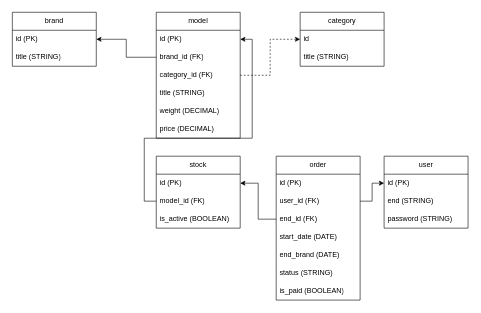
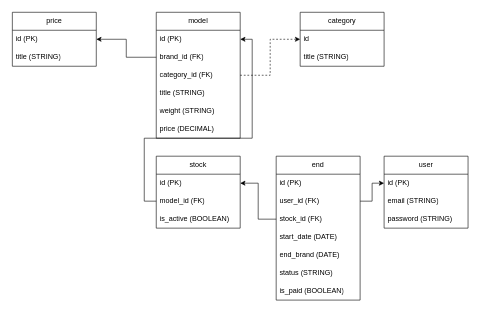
  <mxCell id="0" />
  <mxCell id="1" parent="0" />
  <mxCell id="2" value="category" style="swimlane;fontStyle=0;childLayout=stackLayout;horizontal=1;startSize=30;horizontalStack=0;resizeParent=1;resizeParentMax=0;resizeLast=0;collapsible=1;marginBottom=0;whiteSpace=wrap;html=1;" vertex="1" parent="1"><mxGeometry x="500" y="20" width="140" height="90" as="geometry" /></mxCell>
  <mxCell id="3" value="id" style="text;strokeColor=none;fillColor=none;align=left;verticalAlign=middle;spacingLeft=4;spacingRight=4;overflow=hidden;points=[[0,0.5],[1,0.5]];portConstraint=eastwest;rotatable=0;whiteSpace=wrap;html=1;" vertex="1" parent="2"><mxGeometry y="30" width="140" height="30" as="geometry" /></mxCell>
  <mxCell id="4" value="title (STRING)" style="text;strokeColor=none;fillColor=none;align=left;verticalAlign=middle;spacingLeft=4;spacingRight=4;overflow=hidden;points=[[0,0.5],[1,0.5]];portConstraint=eastwest;rotatable=0;whiteSpace=wrap;html=1;" vertex="1" parent="2"><mxGeometry y="60" width="140" height="30" as="geometry" /></mxCell>
- <mxCell id="5" value="brand" style="swimlane;fontStyle=0;childLayout=stackLayout;horizontal=1;startSize=30;horizontalStack=0;resizeParent=1;resizeParentMax=0;resizeLast=0;collapsible=1;marginBottom=0;whiteSpace=wrap;html=1;" vertex="1" parent="1"><mxGeometry x="20" y="20" width="140" height="90" as="geometry" /></mxCell>
+ <mxCell id="5" value="price" style="swimlane;fontStyle=0;childLayout=stackLayout;horizontal=1;startSize=30;horizontalStack=0;resizeParent=1;resizeParentMax=0;resizeLast=0;collapsible=1;marginBottom=0;whiteSpace=wrap;html=1;" vertex="1" parent="1"><mxGeometry x="20" y="20" width="140" height="90" as="geometry" /></mxCell>
  <mxCell id="6" value="id (PK)" style="text;strokeColor=none;fillColor=none;align=left;verticalAlign=middle;spacingLeft=4;spacingRight=4;overflow=hidden;points=[[0,0.5],[1,0.5]];portConstraint=eastwest;rotatable=0;whiteSpace=wrap;html=1;" vertex="1" parent="5"><mxGeometry y="30" width="140" height="30" as="geometry" /></mxCell>
  <mxCell id="7" value="title (STRING)" style="text;strokeColor=none;fillColor=none;align=left;verticalAlign=middle;spacingLeft=4;spacingRight=4;overflow=hidden;points=[[0,0.5],[1,0.5]];portConstraint=eastwest;rotatable=0;whiteSpace=wrap;html=1;" vertex="1" parent="5"><mxGeometry y="60" width="140" height="30" as="geometry" /></mxCell>
  <mxCell id="8" value="model" style="swimlane;fontStyle=0;childLayout=stackLayout;horizontal=1;startSize=30;horizontalStack=0;resizeParent=1;resizeParentMax=0;resizeLast=0;collapsible=1;marginBottom=0;whiteSpace=wrap;html=1;" vertex="1" parent="1"><mxGeometry x="260" y="20" width="140" height="210" as="geometry" /></mxCell>
  <mxCell id="9" value="id (PK)" style="text;strokeColor=none;fillColor=none;align=left;verticalAlign=middle;spacingLeft=4;spacingRight=4;overflow=hidden;points=[[0,0.5],[1,0.5]];portConstraint=eastwest;rotatable=0;whiteSpace=wrap;html=1;" vertex="1" parent="8"><mxGeometry y="30" width="140" height="30" as="geometry" /></mxCell>
  <mxCell id="10" value="brand_id (FK)" style="text;strokeColor=none;fillColor=none;align=left;verticalAlign=middle;spacingLeft=4;spacingRight=4;overflow=hidden;points=[[0,0.5],[1,0.5]];portConstraint=eastwest;rotatable=0;whiteSpace=wrap;html=1;" vertex="1" parent="8"><mxGeometry y="60" width="140" height="30" as="geometry" /></mxCell>
  <mxCell id="11" value="category_id (FK)" style="text;strokeColor=none;fillColor=none;align=left;verticalAlign=middle;spacingLeft=4;spacingRight=4;overflow=hidden;points=[[0,0.5],[1,0.5]];portConstraint=eastwest;rotatable=0;whiteSpace=wrap;html=1;" vertex="1" parent="8"><mxGeometry y="90" width="140" height="30" as="geometry" /></mxCell>
  <mxCell id="12" value="title&amp;nbsp;(STRING)" style="text;strokeColor=none;fillColor=none;align=left;verticalAlign=middle;spacingLeft=4;spacingRight=4;overflow=hidden;points=[[0,0.5],[1,0.5]];portConstraint=eastwest;rotatable=0;whiteSpace=wrap;html=1;" vertex="1" parent="8"><mxGeometry y="120" width="140" height="30" as="geometry" /></mxCell>
- <mxCell id="13" value="weight (DECIMAL)" style="text;strokeColor=none;fillColor=none;align=left;verticalAlign=middle;spacingLeft=4;spacingRight=4;overflow=hidden;points=[[0,0.5],[1,0.5]];portConstraint=eastwest;rotatable=0;whiteSpace=wrap;html=1;" vertex="1" parent="8"><mxGeometry y="150" width="140" height="30" as="geometry" /></mxCell>
+ <mxCell id="13" value="weight (STRING)" style="text;strokeColor=none;fillColor=none;align=left;verticalAlign=middle;spacingLeft=4;spacingRight=4;overflow=hidden;points=[[0,0.5],[1,0.5]];portConstraint=eastwest;rotatable=0;whiteSpace=wrap;html=1;" vertex="1" parent="8"><mxGeometry y="150" width="140" height="30" as="geometry" /></mxCell>
  <mxCell id="14" value="price (DECIMAL)" style="text;strokeColor=none;fillColor=none;align=left;verticalAlign=middle;spacingLeft=4;spacingRight=4;overflow=hidden;points=[[0,0.5],[1,0.5]];portConstraint=eastwest;rotatable=0;whiteSpace=wrap;html=1;" vertex="1" parent="8"><mxGeometry y="180" width="140" height="30" as="geometry" /></mxCell>
  <mxCell id="15" style="edgeStyle=orthogonalEdgeStyle;rounded=0;orthogonalLoop=1;jettySize=auto;html=1;exitX=1;exitY=0.5;exitDx=0;exitDy=0;entryX=0;entryY=0.5;entryDx=0;entryDy=0;dashed=1;" edge="1" parent="1" source="11" target="3"><mxGeometry relative="1" as="geometry" /></mxCell>
  <mxCell id="16" value="stock" style="swimlane;fontStyle=0;childLayout=stackLayout;horizontal=1;startSize=30;horizontalStack=0;resizeParent=1;resizeParentMax=0;resizeLast=0;collapsible=1;marginBottom=0;whiteSpace=wrap;html=1;" vertex="1" parent="1"><mxGeometry x="260" y="260" width="140" height="120" as="geometry" /></mxCell>
  <mxCell id="17" value="id (PK)" style="text;strokeColor=none;fillColor=none;align=left;verticalAlign=middle;spacingLeft=4;spacingRight=4;overflow=hidden;points=[[0,0.5],[1,0.5]];portConstraint=eastwest;rotatable=0;whiteSpace=wrap;html=1;" vertex="1" parent="16"><mxGeometry y="30" width="140" height="30" as="geometry" /></mxCell>
  <mxCell id="18" value="model_id (FK)" style="text;strokeColor=none;fillColor=none;align=left;verticalAlign=middle;spacingLeft=4;spacingRight=4;overflow=hidden;points=[[0,0.5],[1,0.5]];portConstraint=eastwest;rotatable=0;whiteSpace=wrap;html=1;" vertex="1" parent="16"><mxGeometry y="60" width="140" height="30" as="geometry" /></mxCell>
  <mxCell id="19" value="is_active (BOOLEAN)" style="text;strokeColor=none;fillColor=none;align=left;verticalAlign=middle;spacingLeft=4;spacingRight=4;overflow=hidden;points=[[0,0.5],[1,0.5]];portConstraint=eastwest;rotatable=0;whiteSpace=wrap;html=1;" vertex="1" parent="16"><mxGeometry y="90" width="140" height="30" as="geometry" /></mxCell>
  <mxCell id="20" style="edgeStyle=orthogonalEdgeStyle;rounded=0;orthogonalLoop=1;jettySize=auto;html=1;exitX=0;exitY=0.5;exitDx=0;exitDy=0;entryX=1;entryY=0.5;entryDx=0;entryDy=0;" edge="1" parent="1" source="18" target="9"><mxGeometry relative="1" as="geometry"><Array as="points"><mxPoint x="240" y="335" /><mxPoint x="240" y="230" /><mxPoint x="420" y="230" /><mxPoint x="420" y="65" /></Array></mxGeometry></mxCell>
- <mxCell id="21" value="order" style="swimlane;fontStyle=0;childLayout=stackLayout;horizontal=1;startSize=30;horizontalStack=0;resizeParent=1;resizeParentMax=0;resizeLast=0;collapsible=1;marginBottom=0;whiteSpace=wrap;html=1;" vertex="1" parent="1"><mxGeometry x="460" y="260" width="140" height="240" as="geometry" /></mxCell>
+ <mxCell id="21" value="end" style="swimlane;fontStyle=0;childLayout=stackLayout;horizontal=1;startSize=30;horizontalStack=0;resizeParent=1;resizeParentMax=0;resizeLast=0;collapsible=1;marginBottom=0;whiteSpace=wrap;html=1;" vertex="1" parent="1"><mxGeometry x="460" y="260" width="140" height="240" as="geometry" /></mxCell>
  <mxCell id="22" value="id (PK)" style="text;strokeColor=none;fillColor=none;align=left;verticalAlign=middle;spacingLeft=4;spacingRight=4;overflow=hidden;points=[[0,0.5],[1,0.5]];portConstraint=eastwest;rotatable=0;whiteSpace=wrap;html=1;" vertex="1" parent="21"><mxGeometry y="30" width="140" height="30" as="geometry" /></mxCell>
  <mxCell id="23" value="user_id (FK)" style="text;strokeColor=none;fillColor=none;align=left;verticalAlign=middle;spacingLeft=4;spacingRight=4;overflow=hidden;points=[[0,0.5],[1,0.5]];portConstraint=eastwest;rotatable=0;whiteSpace=wrap;html=1;" vertex="1" parent="21"><mxGeometry y="60" width="140" height="30" as="geometry" /></mxCell>
- <mxCell id="24" value="end_id (FK)" style="text;strokeColor=none;fillColor=none;align=left;verticalAlign=middle;spacingLeft=4;spacingRight=4;overflow=hidden;points=[[0,0.5],[1,0.5]];portConstraint=eastwest;rotatable=0;whiteSpace=wrap;html=1;" vertex="1" parent="21"><mxGeometry y="90" width="140" height="30" as="geometry" /></mxCell>
+ <mxCell id="24" value="stock_id (FK)" style="text;strokeColor=none;fillColor=none;align=left;verticalAlign=middle;spacingLeft=4;spacingRight=4;overflow=hidden;points=[[0,0.5],[1,0.5]];portConstraint=eastwest;rotatable=0;whiteSpace=wrap;html=1;" vertex="1" parent="21"><mxGeometry y="90" width="140" height="30" as="geometry" /></mxCell>
  <mxCell id="25" value="start_date (DATE)" style="text;strokeColor=none;fillColor=none;align=left;verticalAlign=middle;spacingLeft=4;spacingRight=4;overflow=hidden;points=[[0,0.5],[1,0.5]];portConstraint=eastwest;rotatable=0;whiteSpace=wrap;html=1;" vertex="1" parent="21"><mxGeometry y="120" width="140" height="30" as="geometry" /></mxCell>
  <mxCell id="26" value="end_brand (DATE)" style="text;strokeColor=none;fillColor=none;align=left;verticalAlign=middle;spacingLeft=4;spacingRight=4;overflow=hidden;points=[[0,0.5],[1,0.5]];portConstraint=eastwest;rotatable=0;whiteSpace=wrap;html=1;" vertex="1" parent="21"><mxGeometry y="150" width="140" height="30" as="geometry" /></mxCell>
  <mxCell id="27" value="status (STRING)" style="text;strokeColor=none;fillColor=none;align=left;verticalAlign=middle;spacingLeft=4;spacingRight=4;overflow=hidden;points=[[0,0.5],[1,0.5]];portConstraint=eastwest;rotatable=0;whiteSpace=wrap;html=1;" vertex="1" parent="21"><mxGeometry y="180" width="140" height="30" as="geometry" /></mxCell>
  <mxCell id="28" value="is_paid (BOOLEAN)" style="text;strokeColor=none;fillColor=none;align=left;verticalAlign=middle;spacingLeft=4;spacingRight=4;overflow=hidden;points=[[0,0.5],[1,0.5]];portConstraint=eastwest;rotatable=0;whiteSpace=wrap;html=1;" vertex="1" parent="21"><mxGeometry y="210" width="140" height="30" as="geometry" /></mxCell>
  <mxCell id="29" style="edgeStyle=orthogonalEdgeStyle;rounded=0;orthogonalLoop=1;jettySize=auto;html=1;exitX=0;exitY=0.5;exitDx=0;exitDy=0;entryX=1;entryY=0.5;entryDx=0;entryDy=0;" edge="1" parent="1" source="24" target="17"><mxGeometry relative="1" as="geometry" /></mxCell>
  <mxCell id="30" style="edgeStyle=orthogonalEdgeStyle;rounded=0;orthogonalLoop=1;jettySize=auto;html=1;entryX=1;entryY=0.5;entryDx=0;entryDy=0;" edge="1" parent="1" source="10" target="6"><mxGeometry relative="1" as="geometry" /></mxCell>
  <mxCell id="31" value="user" style="swimlane;fontStyle=0;childLayout=stackLayout;horizontal=1;startSize=30;horizontalStack=0;resizeParent=1;resizeParentMax=0;resizeLast=0;collapsible=1;marginBottom=0;whiteSpace=wrap;html=1;" vertex="1" parent="1"><mxGeometry x="640" y="260" width="140" height="120" as="geometry" /></mxCell>
  <mxCell id="32" value="id (PK)" style="text;strokeColor=none;fillColor=none;align=left;verticalAlign=middle;spacingLeft=4;spacingRight=4;overflow=hidden;points=[[0,0.5],[1,0.5]];portConstraint=eastwest;rotatable=0;whiteSpace=wrap;html=1;" vertex="1" parent="31"><mxGeometry y="30" width="140" height="30" as="geometry" /></mxCell>
- <mxCell id="33" value="end (STRING)" style="text;strokeColor=none;fillColor=none;align=left;verticalAlign=middle;spacingLeft=4;spacingRight=4;overflow=hidden;points=[[0,0.5],[1,0.5]];portConstraint=eastwest;rotatable=0;whiteSpace=wrap;html=1;" vertex="1" parent="31"><mxGeometry y="60" width="140" height="30" as="geometry" /></mxCell>
+ <mxCell id="33" value="email (STRING)" style="text;strokeColor=none;fillColor=none;align=left;verticalAlign=middle;spacingLeft=4;spacingRight=4;overflow=hidden;points=[[0,0.5],[1,0.5]];portConstraint=eastwest;rotatable=0;whiteSpace=wrap;html=1;" vertex="1" parent="31"><mxGeometry y="60" width="140" height="30" as="geometry" /></mxCell>
  <mxCell id="34" value="password (STRING)" style="text;strokeColor=none;fillColor=none;align=left;verticalAlign=middle;spacingLeft=4;spacingRight=4;overflow=hidden;points=[[0,0.5],[1,0.5]];portConstraint=eastwest;rotatable=0;whiteSpace=wrap;html=1;" vertex="1" parent="31"><mxGeometry y="90" width="140" height="30" as="geometry" /></mxCell>
  <mxCell id="35" style="edgeStyle=orthogonalEdgeStyle;rounded=0;orthogonalLoop=1;jettySize=auto;html=1;exitX=1;exitY=0.5;exitDx=0;exitDy=0;entryX=0;entryY=0.5;entryDx=0;entryDy=0;" edge="1" parent="1" source="23" target="32"><mxGeometry relative="1" as="geometry" /></mxCell>
